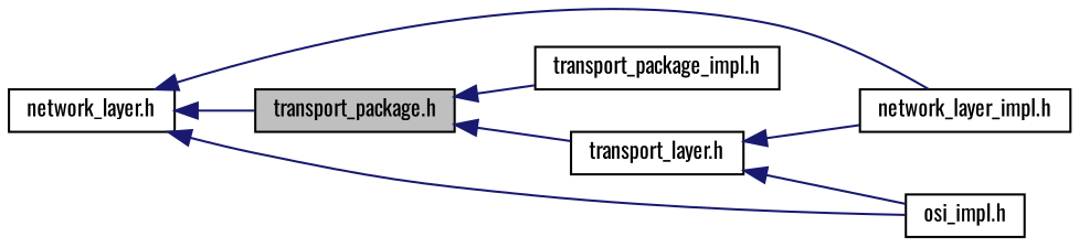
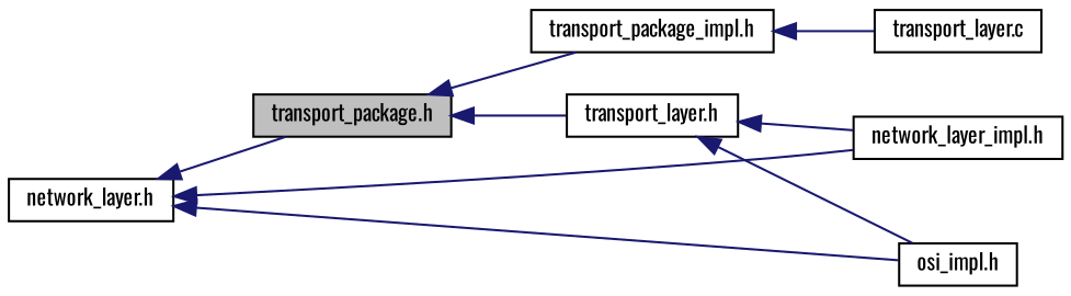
  digraph {
    fontname=Oswald
    rankdir=LR
    node [color=black fillcolor=white fontname=Oswald fontsize=10 shape=record style=filled]
    edge [color=midnightblue dir=back fontname=Oswald fontsize=10 labelfontname=Helvetica labelfontsize=10 style=solid]
    n1 [fillcolor=grey75 fontcolor=black height=0.2 label="transport_package.h" width=0.4]
    n2 [height=0.2 label="transport_layer.h" width=0.4]
    n3 [height=0.2 label="transport_package_impl.h" width=0.4]
    n4 [height=0.2 label="network_layer.h" width=0.4]
    n5 [height=0.2 label="network_layer_impl.h" width=0.4]
    n6 [height=0.2 label="osi_impl.h" width=0.4]
+   n7 [height=0.2 label="transport_layer.c" width=0.4]
    n1 -> n2
    n1 -> n3
    n2 -> n5
    n2 -> n6
+   n3 -> n7
    n4 -> n1
    n4 -> n5
    n4 -> n6
  }
